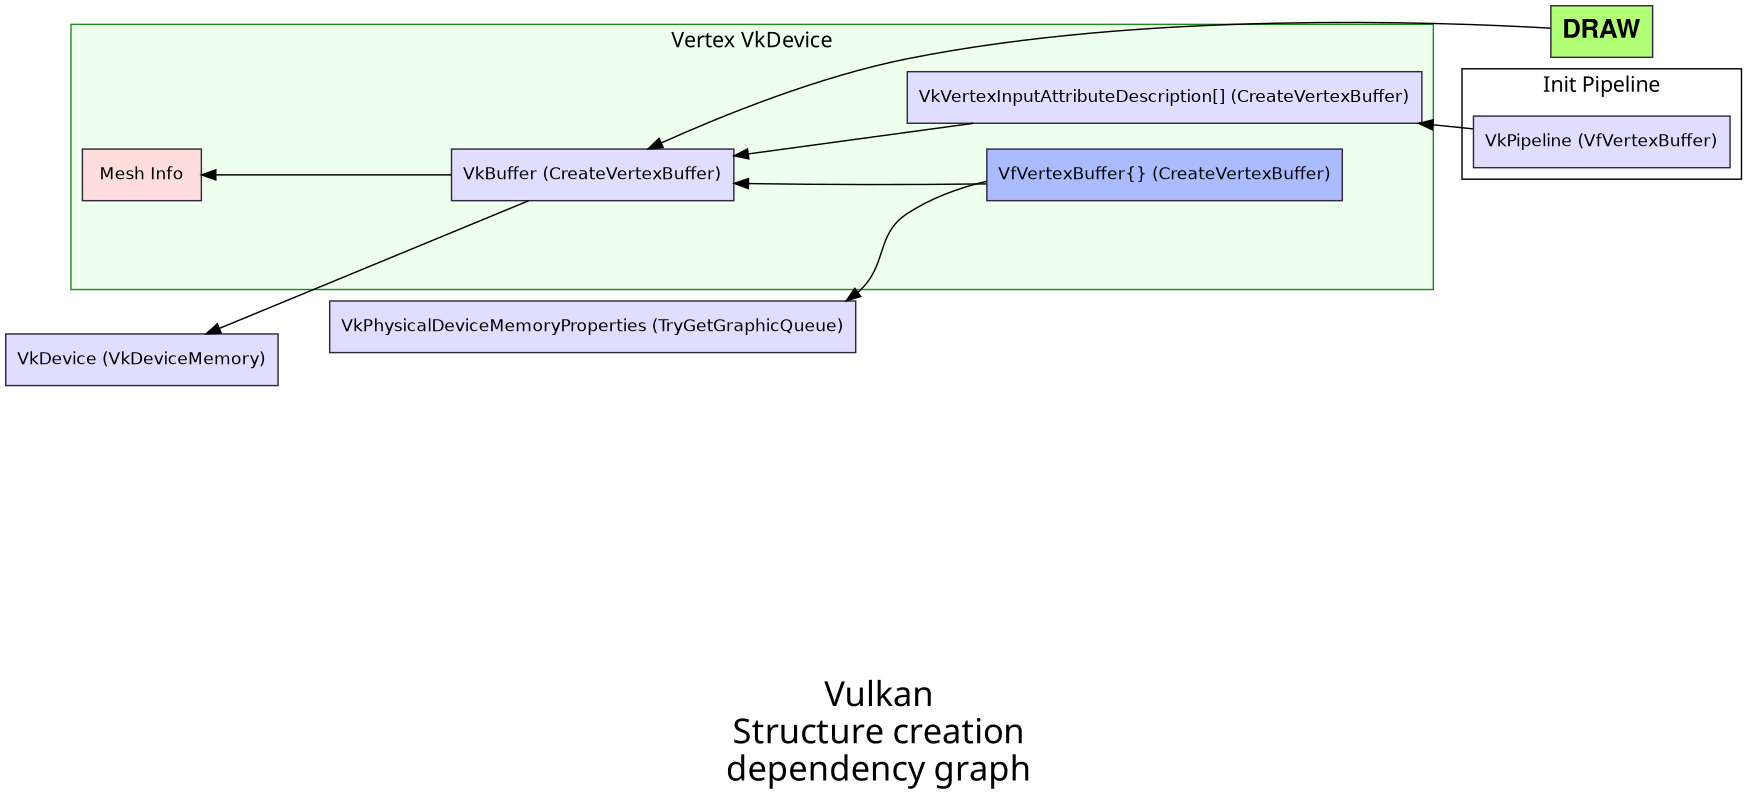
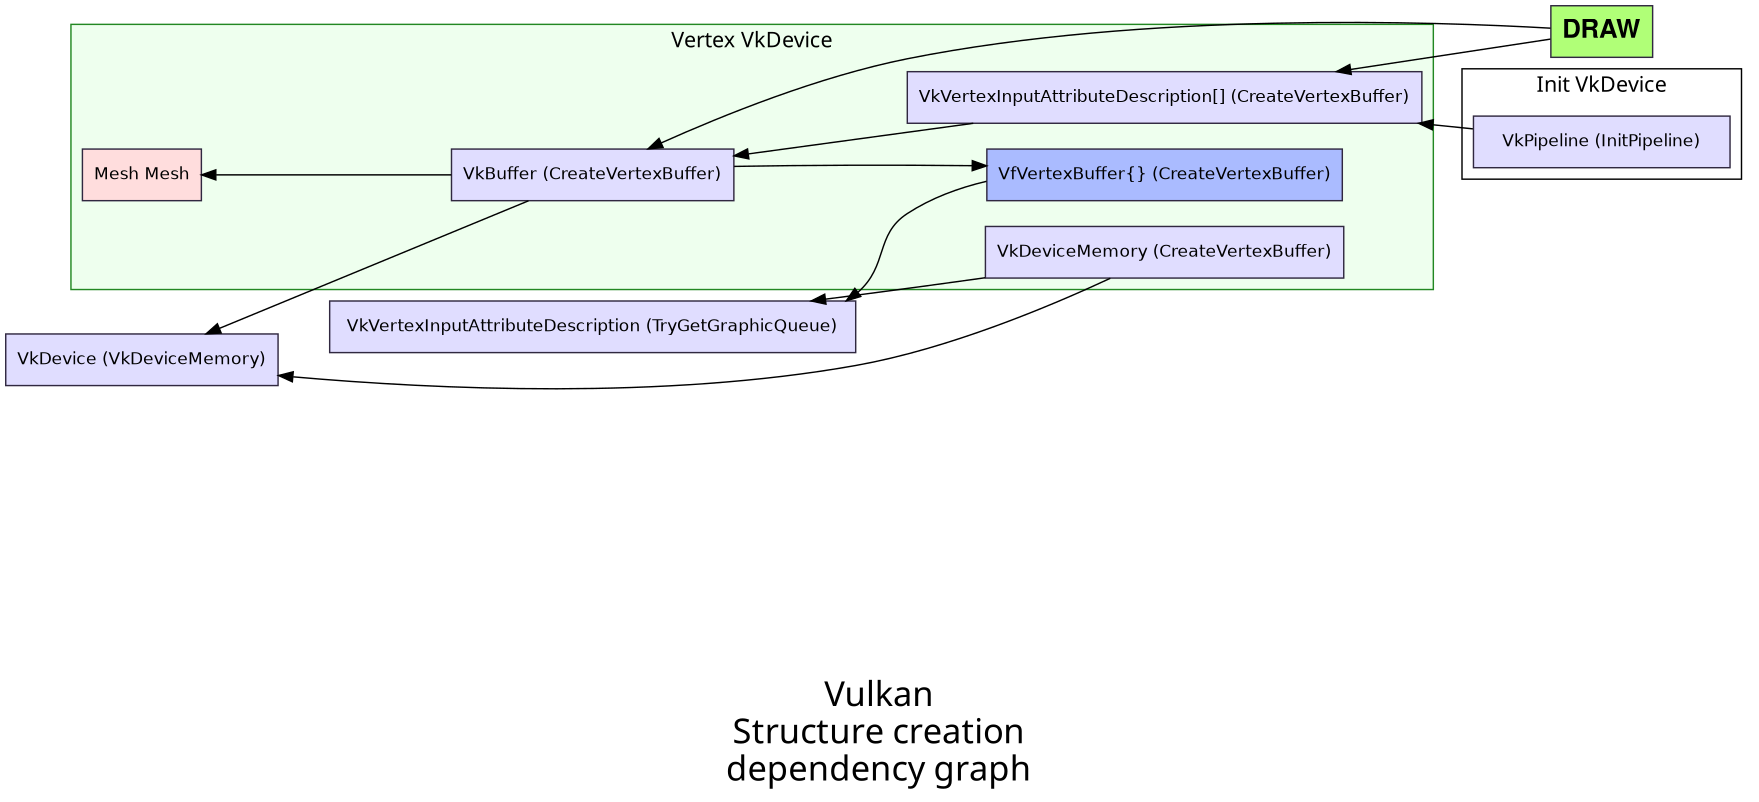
  digraph {
    fontname="sans-serif"
    fontsize=24
    label="\n\nVulkan\nStructure creation\ndependency graph"
    rankdir=RL
    node [color="#302840" fillcolor="#E0DDFF" fontname=helvetica fontsize=12 shape=rectangle style=filled]
-   "VkPipeline (InitPipeline)" [label="VkPipeline (VfVertexBuffer)"]
+   "VkPipeline (InitPipeline)"
    "VfVertexBuffer{} (CreateVertexBuffer)" [fillcolor="#AABBFF"]
    "VkBuffer (CreateVertexBuffer)"
-   "Mesh Info" [fillcolor="#FFDDDD"]
+   "VkDeviceMemory (CreateVertexBuffer)"
+   "Mesh Info" [fillcolor="#FFDDDD" label="Mesh Mesh"]
    "VkVertexInputAttributeDescription[] (CreateVertexBuffer)"
-   "VkPhysicalDeviceMemoryProperties (TryGetGraphicQueue)"
+   "VkPhysicalDeviceMemoryProperties (TryGetGraphicQueue)" [label="VkVertexInputAttributeDescription (TryGetGraphicQueue)"]
    n8 [label="VkDevice (VkDeviceMemory)"]
    DRAW [fillcolor="#B0FF77" fontname="helvetica bold" fontsize=18]
    subgraph cluster_1 {
      color="#000000"
      fontsize=15
-     label="Init Pipeline"
+     label="Init VkDevice"
      "VkPipeline (InitPipeline)"
    }
    subgraph cluster_2 {
      color="#228822"
      fillcolor="#EEFFEE"
      fontsize=15
      label="Vertex VkDevice"
      style=filled
      "VfVertexBuffer{} (CreateVertexBuffer)"
      "VkBuffer (CreateVertexBuffer)"
+     "VkDeviceMemory (CreateVertexBuffer)"
      "Mesh Info"
      "VkVertexInputAttributeDescription[] (CreateVertexBuffer)"
    }
    "VkPipeline (InitPipeline)" -> "VkVertexInputAttributeDescription[] (CreateVertexBuffer)"
-   "VfVertexBuffer{} (CreateVertexBuffer)" -> "VkBuffer (CreateVertexBuffer)"
+   "VkBuffer (CreateVertexBuffer)" -> "VfVertexBuffer{} (CreateVertexBuffer)"
    "VfVertexBuffer{} (CreateVertexBuffer)" -> "VkPhysicalDeviceMemoryProperties (TryGetGraphicQueue)"
    "VkBuffer (CreateVertexBuffer)" -> "Mesh Info"
    "VkBuffer (CreateVertexBuffer)" -> n8
+   "VkDeviceMemory (CreateVertexBuffer)" -> "VkPhysicalDeviceMemoryProperties (TryGetGraphicQueue)"
+   "VkDeviceMemory (CreateVertexBuffer)" -> n8
    "VkVertexInputAttributeDescription[] (CreateVertexBuffer)" -> "VkBuffer (CreateVertexBuffer)"
    DRAW -> "VkBuffer (CreateVertexBuffer)"
+   DRAW -> "VkVertexInputAttributeDescription[] (CreateVertexBuffer)"
  }
